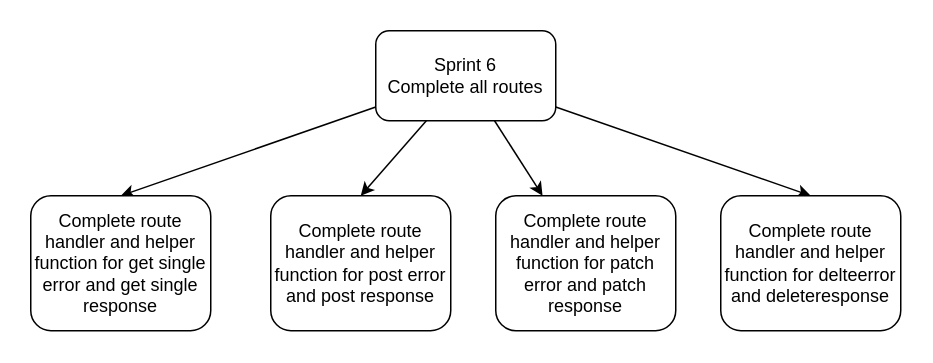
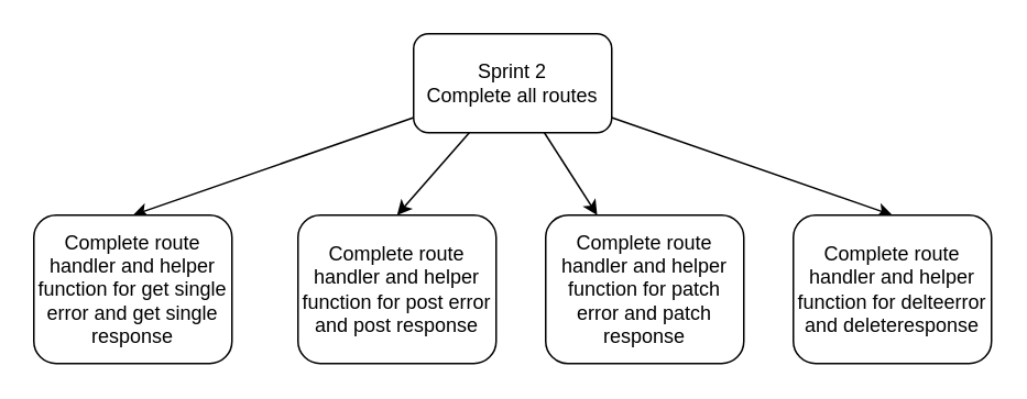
  <mxCell id="0" />
  <mxCell id="1" parent="0" />
  <mxCell id="2" value="" style="edgeStyle=none;html=1;" edge="1" parent="1" source="6" target="9"><mxGeometry relative="1" as="geometry" /></mxCell>
  <mxCell id="3" value="" style="edgeStyle=none;html=1;entryX=0.5;entryY=0;entryDx=0;entryDy=0;" edge="1" parent="1" source="6" target="7"><mxGeometry relative="1" as="geometry" /></mxCell>
  <mxCell id="4" value="" style="edgeStyle=none;html=1;entryX=0.5;entryY=0;entryDx=0;entryDy=0;" edge="1" parent="1" source="6" target="8"><mxGeometry relative="1" as="geometry" /></mxCell>
  <mxCell id="5" value="" style="edgeStyle=none;html=1;entryX=0.5;entryY=0;entryDx=0;entryDy=0;" edge="1" parent="1" source="6" target="10"><mxGeometry relative="1" as="geometry" /></mxCell>
- <mxCell id="6" value="Sprint 6&lt;br&gt;Complete all routes" style="rounded=1;whiteSpace=wrap;html=1;" vertex="1" parent="1"><mxGeometry x="250" y="20" width="120" height="60" as="geometry" /></mxCell>
+ <mxCell id="6" value="Sprint 2&lt;br&gt;Complete all routes" style="rounded=1;whiteSpace=wrap;html=1;" vertex="1" parent="1"><mxGeometry x="250" y="20" width="120" height="60" as="geometry" /></mxCell>
  <mxCell id="7" value="Complete route handler and helper function for get single error and get single response" style="rounded=1;whiteSpace=wrap;html=1;" vertex="1" parent="1"><mxGeometry x="20" y="130" width="120" height="90" as="geometry" /></mxCell>
  <mxCell id="8" value="Complete route handler and helper function for post error and post response" style="rounded=1;whiteSpace=wrap;html=1;" vertex="1" parent="1"><mxGeometry x="180" y="130" width="120" height="90" as="geometry" /></mxCell>
  <mxCell id="9" value="Complete route handler and helper function for patch error and patch response" style="rounded=1;whiteSpace=wrap;html=1;" vertex="1" parent="1"><mxGeometry x="330" y="130" width="120" height="90" as="geometry" /></mxCell>
  <mxCell id="10" value="Complete route handler and helper function for delteerror and deleteresponse" style="rounded=1;whiteSpace=wrap;html=1;" vertex="1" parent="1"><mxGeometry x="480" y="130" width="120" height="90" as="geometry" /></mxCell>
